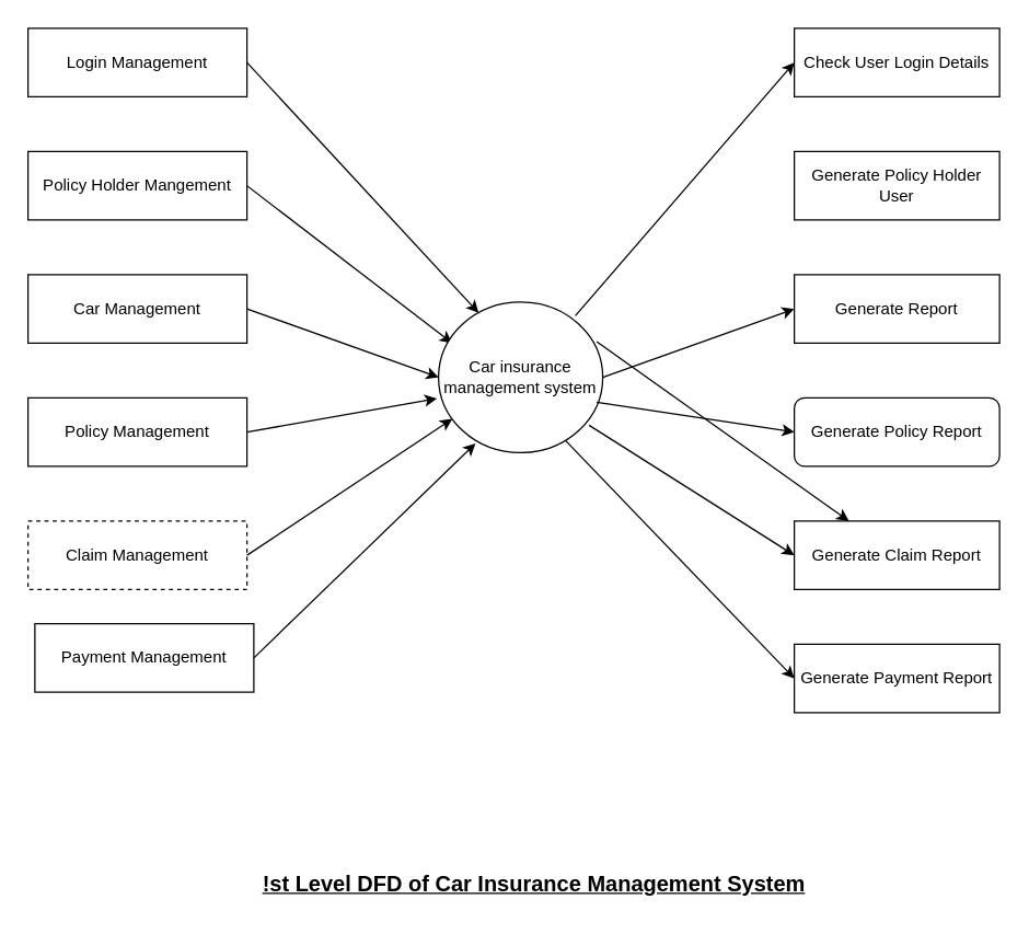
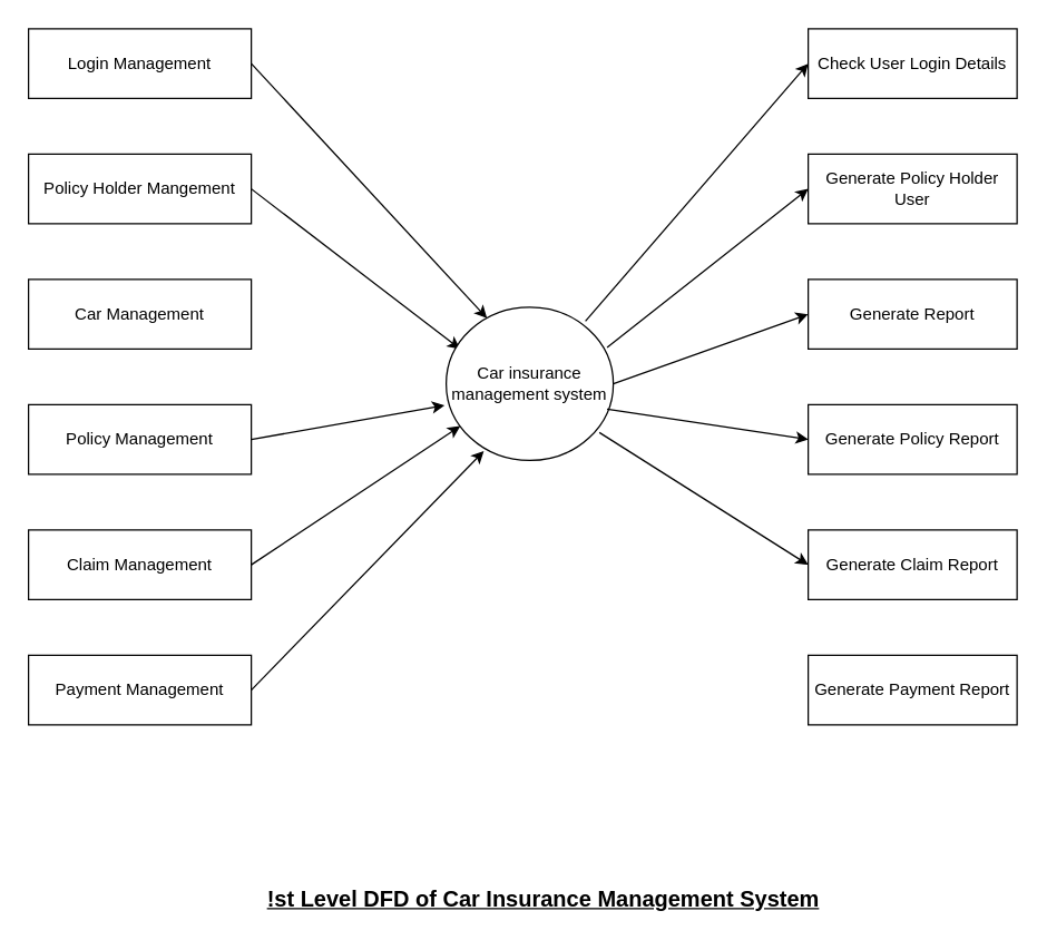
  <mxCell id="0" />
  <mxCell id="1" parent="0" />
  <mxCell id="2" value="Policy Holder Mangement" style="html=1;dashed=0;whiteSpace=wrap;" parent="1" vertex="1"><mxGeometry x="20" y="110" width="160" height="50" as="geometry" /></mxCell>
- <mxCell id="3" value="Claim Management" style="rounded=0;whiteSpace=wrap;html=1;dashed=1;" parent="1" vertex="1"><mxGeometry x="20" y="380" width="160" height="50" as="geometry" /></mxCell>
+ <mxCell id="3" value="Claim Management" style="rounded=0;whiteSpace=wrap;html=1;" parent="1" vertex="1"><mxGeometry x="20" y="380" width="160" height="50" as="geometry" /></mxCell>
  <mxCell id="4" value="Car Management" style="rounded=0;whiteSpace=wrap;html=1;" parent="1" vertex="1"><mxGeometry x="20" y="200" width="160" height="50" as="geometry" /></mxCell>
  <mxCell id="5" value="Policy Management" style="rounded=0;whiteSpace=wrap;html=1;" parent="1" vertex="1"><mxGeometry x="20" y="290" width="160" height="50" as="geometry" /></mxCell>
- <mxCell id="6" value="Payment Management" style="rounded=0;whiteSpace=wrap;html=1;" parent="1" vertex="1"><mxGeometry x="25" y="455" width="160" height="50" as="geometry" /></mxCell>
+ <mxCell id="6" value="Payment Management" style="rounded=0;whiteSpace=wrap;html=1;" parent="1" vertex="1"><mxGeometry x="20" y="470" width="160" height="50" as="geometry" /></mxCell>
  <mxCell id="7" value="Login Management" style="rounded=0;whiteSpace=wrap;html=1;" parent="1" vertex="1"><mxGeometry x="20" y="20" width="160" height="50" as="geometry" /></mxCell>
  <mxCell id="8" value="Check User Login Details" style="html=1;dashed=0;whiteSpace=wrap;" parent="1" vertex="1"><mxGeometry x="580" y="20" width="150" height="50" as="geometry" /></mxCell>
  <mxCell id="9" value="Generate Policy Holder User" style="html=1;dashed=0;whiteSpace=wrap;" parent="1" vertex="1"><mxGeometry x="580" y="110" width="150" height="50" as="geometry" /></mxCell>
  <mxCell id="10" value="Generate Report" style="html=1;dashed=0;whiteSpace=wrap;" parent="1" vertex="1"><mxGeometry x="580" y="200" width="150" height="50" as="geometry" /></mxCell>
- <mxCell id="11" value="Generate Policy Report" style="html=1;dashed=0;whiteSpace=wrap;rounded=1;" parent="1" vertex="1"><mxGeometry x="580" y="290" width="150" height="50" as="geometry" /></mxCell>
+ <mxCell id="11" value="Generate Policy Report" style="html=1;dashed=0;whiteSpace=wrap;" parent="1" vertex="1"><mxGeometry x="580" y="290" width="150" height="50" as="geometry" /></mxCell>
  <mxCell id="12" value="Generate Claim Report" style="html=1;dashed=0;whiteSpace=wrap;" parent="1" vertex="1"><mxGeometry x="580" y="380" width="150" height="50" as="geometry" /></mxCell>
  <mxCell id="13" value="Generate Payment Report" style="html=1;dashed=0;whiteSpace=wrap;" parent="1" vertex="1"><mxGeometry x="580" y="470" width="150" height="50" as="geometry" /></mxCell>
  <mxCell id="14" value="" style="endArrow=classic;html=1;rounded=0;exitX=1;exitY=0.5;exitDx=0;exitDy=0;entryX=0.244;entryY=0.072;entryDx=0;entryDy=0;entryPerimeter=0;" parent="1" source="7" target="21" edge="1"><mxGeometry width="50" height="50" relative="1" as="geometry"><mxPoint x="350" y="310" as="sourcePoint" /><mxPoint x="400" y="260" as="targetPoint" /></mxGeometry></mxCell>
  <mxCell id="15" value="" style="endArrow=classic;html=1;rounded=0;exitX=1;exitY=0.5;exitDx=0;exitDy=0;entryX=0.083;entryY=0.273;entryDx=0;entryDy=0;entryPerimeter=0;" parent="1" source="2" target="21" edge="1"><mxGeometry width="50" height="50" relative="1" as="geometry"><mxPoint x="350" y="310" as="sourcePoint" /><mxPoint x="340" y="230" as="targetPoint" /></mxGeometry></mxCell>
- <mxCell id="16" value="" style="endArrow=classic;html=1;rounded=0;exitX=1;exitY=0.5;exitDx=0;exitDy=0;entryX=0;entryY=0.5;entryDx=0;entryDy=0;" parent="1" source="4" target="21" edge="1"><mxGeometry width="50" height="50" relative="1" as="geometry"><mxPoint x="350" y="310" as="sourcePoint" /><mxPoint x="400" y="260" as="targetPoint" /></mxGeometry></mxCell>
  <mxCell id="17" value="" style="endArrow=classic;html=1;rounded=0;entryX=-0.01;entryY=0.64;entryDx=0;entryDy=0;entryPerimeter=0;exitX=1;exitY=0.5;exitDx=0;exitDy=0;" parent="1" source="5" target="21" edge="1"><mxGeometry width="50" height="50" relative="1" as="geometry"><mxPoint x="200" y="400" as="sourcePoint" /><mxPoint x="250" y="350" as="targetPoint" /></mxGeometry></mxCell>
  <mxCell id="18" value="" style="endArrow=classic;html=1;rounded=0;exitX=1;exitY=0.5;exitDx=0;exitDy=0;entryX=0.084;entryY=0.776;entryDx=0;entryDy=0;entryPerimeter=0;" parent="1" source="3" target="21" edge="1"><mxGeometry width="50" height="50" relative="1" as="geometry"><mxPoint x="350" y="310" as="sourcePoint" /><mxPoint x="400" y="260" as="targetPoint" /></mxGeometry></mxCell>
  <mxCell id="19" value="" style="endArrow=classic;html=1;rounded=0;exitX=1;exitY=0.5;exitDx=0;exitDy=0;" parent="1" source="21" edge="1"><mxGeometry width="50" height="50" relative="1" as="geometry"><mxPoint x="350" y="310" as="sourcePoint" /><mxPoint x="400" y="260" as="targetPoint" /></mxGeometry></mxCell>
  <mxCell id="20" value="" style="endArrow=classic;html=1;rounded=0;exitX=1;exitY=0.5;exitDx=0;exitDy=0;entryX=0.225;entryY=0.939;entryDx=0;entryDy=0;entryPerimeter=0;" parent="1" source="6" target="21" edge="1"><mxGeometry width="50" height="50" relative="1" as="geometry"><mxPoint x="180" y="495" as="sourcePoint" /><mxPoint x="400" y="260" as="targetPoint" /></mxGeometry></mxCell>
  <mxCell id="21" value="Car insurance management system" style="shape=ellipse;html=1;dashed=0;whiteSpace=wrap;perimeter=ellipsePerimeter;" parent="1" vertex="1"><mxGeometry x="320" y="220" width="120" height="110" as="geometry" /></mxCell>
- <mxCell id="22" value="" style="endArrow=classic;html=1;rounded=0;exitX=0.963;exitY=0.263;exitDx=0;exitDy=0;exitPerimeter=0;" parent="1" source="21" target="12" edge="1"><mxGeometry width="50" height="50" relative="1" as="geometry"><mxPoint x="350" y="310" as="sourcePoint" /><mxPoint x="400" y="260" as="targetPoint" /></mxGeometry></mxCell>
+ <mxCell id="22" value="" style="endArrow=classic;html=1;rounded=0;entryX=0;entryY=0.5;entryDx=0;entryDy=0;exitX=0.963;exitY=0.263;exitDx=0;exitDy=0;exitPerimeter=0;" parent="1" source="21" target="9" edge="1"><mxGeometry width="50" height="50" relative="1" as="geometry"><mxPoint x="350" y="310" as="sourcePoint" /><mxPoint x="400" y="260" as="targetPoint" /></mxGeometry></mxCell>
  <mxCell id="23" value="" style="endArrow=classic;html=1;rounded=0;entryX=0;entryY=0.5;entryDx=0;entryDy=0;" parent="1" target="8" edge="1"><mxGeometry width="50" height="50" relative="1" as="geometry"><mxPoint x="420" y="230" as="sourcePoint" /><mxPoint x="400" y="260" as="targetPoint" /></mxGeometry></mxCell>
  <mxCell id="24" value="" style="endArrow=classic;html=1;rounded=0;entryX=0;entryY=0.5;entryDx=0;entryDy=0;exitX=1;exitY=0.5;exitDx=0;exitDy=0;" parent="1" source="21" target="10" edge="1"><mxGeometry width="50" height="50" relative="1" as="geometry"><mxPoint x="350" y="310" as="sourcePoint" /><mxPoint x="400" y="260" as="targetPoint" /></mxGeometry></mxCell>
  <mxCell id="25" value="" style="endArrow=classic;html=1;rounded=0;entryX=0;entryY=0.5;entryDx=0;entryDy=0;exitX=0.963;exitY=0.665;exitDx=0;exitDy=0;exitPerimeter=0;" parent="1" source="21" target="11" edge="1"><mxGeometry width="50" height="50" relative="1" as="geometry"><mxPoint x="440" y="300" as="sourcePoint" /><mxPoint x="400" y="260" as="targetPoint" /></mxGeometry></mxCell>
  <mxCell id="26" value="" style="endArrow=classic;html=1;rounded=0;entryX=0;entryY=0.5;entryDx=0;entryDy=0;" parent="1" target="12" edge="1"><mxGeometry width="50" height="50" relative="1" as="geometry"><mxPoint x="430" y="310" as="sourcePoint" /><mxPoint x="400" y="260" as="targetPoint" /></mxGeometry></mxCell>
- <mxCell id="27" value="" style="endArrow=classic;html=1;rounded=0;entryX=0;entryY=0.5;entryDx=0;entryDy=0;exitX=0.775;exitY=0.922;exitDx=0;exitDy=0;exitPerimeter=0;" parent="1" source="21" target="13" edge="1"><mxGeometry width="50" height="50" relative="1" as="geometry"><mxPoint x="350" y="310" as="sourcePoint" /><mxPoint x="400" y="260" as="targetPoint" /></mxGeometry></mxCell>
  <mxCell id="28" value="&lt;font style=&quot;font-size: 16px;&quot;&gt;&lt;b&gt;&lt;u&gt;!st Level DFD of Car Insurance Management System&lt;/u&gt;&lt;/b&gt;&lt;/font&gt;" style="text;strokeColor=none;align=center;fillColor=none;html=1;verticalAlign=middle;whiteSpace=wrap;rounded=0;" parent="1" vertex="1"><mxGeometry x="180" y="630" width="420" height="30" as="geometry" /></mxCell>
